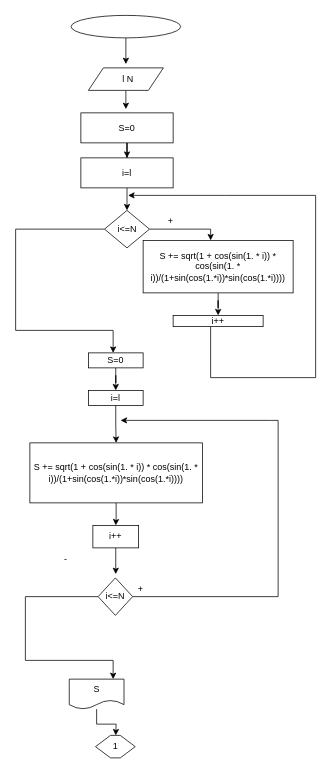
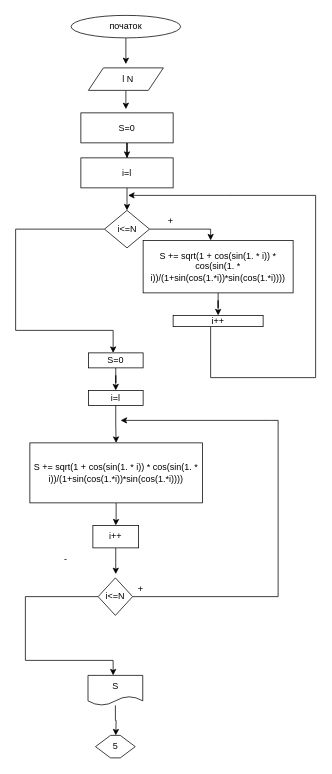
  <mxCell id="0" />
  <mxCell id="1" parent="0" />
  <mxCell id="2" style="edgeStyle=orthogonalEdgeStyle;rounded=0;orthogonalLoop=1;jettySize=auto;html=1;" edge="1" parent="1" source="3"><mxGeometry relative="1" as="geometry"><mxPoint x="167" y="85" as="targetPoint" /></mxGeometry></mxCell>
  <mxCell id="3" value="" style="ellipse;whiteSpace=wrap;html=1;" vertex="1" parent="1"><mxGeometry x="94" y="20" width="146" height="30" as="geometry" /></mxCell>
+ <mxCell id="4" value="початок" style="text;html=1;strokeColor=none;fillColor=none;align=center;verticalAlign=middle;whiteSpace=wrap;rounded=0;" vertex="1" parent="1"><mxGeometry x="137" y="20" width="60" height="30" as="geometry" /></mxCell>
  <mxCell id="5" style="edgeStyle=orthogonalEdgeStyle;rounded=0;orthogonalLoop=1;jettySize=auto;html=1;" edge="1" parent="1" source="6"><mxGeometry relative="1" as="geometry"><mxPoint x="167" y="145" as="targetPoint" /></mxGeometry></mxCell>
  <mxCell id="6" value="" style="shape=parallelogram;perimeter=parallelogramPerimeter;whiteSpace=wrap;html=1;fixedSize=1;" vertex="1" parent="1"><mxGeometry x="117" y="90" width="100" height="30" as="geometry" /></mxCell>
  <mxCell id="7" value="l N" style="text;html=1;strokeColor=none;fillColor=none;align=center;verticalAlign=middle;whiteSpace=wrap;rounded=0;" vertex="1" parent="1"><mxGeometry x="140" y="90" width="60" height="30" as="geometry" /></mxCell>
  <mxCell id="8" style="edgeStyle=orthogonalEdgeStyle;rounded=0;orthogonalLoop=1;jettySize=auto;html=1;" edge="1" parent="1" source="9" target="11"><mxGeometry relative="1" as="geometry" /></mxCell>
  <mxCell id="9" value="S=0" style="rounded=0;whiteSpace=wrap;html=1;" vertex="1" parent="1"><mxGeometry x="107" y="150" width="123" height="40" as="geometry" /></mxCell>
  <mxCell id="10" style="edgeStyle=orthogonalEdgeStyle;rounded=0;orthogonalLoop=1;jettySize=auto;html=1;" edge="1" parent="1" source="11"><mxGeometry relative="1" as="geometry"><mxPoint x="168.5" y="280" as="targetPoint" /></mxGeometry></mxCell>
  <mxCell id="11" value="i=l" style="rounded=0;whiteSpace=wrap;html=1;" vertex="1" parent="1"><mxGeometry x="107" y="210" width="123" height="40" as="geometry" /></mxCell>
  <mxCell id="12" style="edgeStyle=orthogonalEdgeStyle;rounded=0;orthogonalLoop=1;jettySize=auto;html=1;" edge="1" parent="1" source="14" target="16"><mxGeometry relative="1" as="geometry"><mxPoint x="280" y="350" as="targetPoint" /><Array as="points"><mxPoint x="280" y="305" /></Array></mxGeometry></mxCell>
  <mxCell id="13" style="edgeStyle=orthogonalEdgeStyle;rounded=0;orthogonalLoop=1;jettySize=auto;html=1;" edge="1" parent="1" source="14" target="21"><mxGeometry relative="1" as="geometry"><mxPoint x="150" y="470" as="targetPoint" /><Array as="points"><mxPoint x="20" y="305" /><mxPoint x="20" y="440" /><mxPoint x="150" y="440" /></Array></mxGeometry></mxCell>
  <mxCell id="14" value="i&amp;lt;=N" style="rhombus;whiteSpace=wrap;html=1;" vertex="1" parent="1"><mxGeometry x="138.5" y="280" width="60" height="50" as="geometry" /></mxCell>
  <mxCell id="15" style="edgeStyle=orthogonalEdgeStyle;rounded=0;orthogonalLoop=1;jettySize=auto;html=1;" edge="1" parent="1" source="16" target="18"><mxGeometry relative="1" as="geometry" /></mxCell>
  <mxCell id="16" value="S += sqrt(1 + cos(sin(1. * i)) * cos(sin(1. * i))/(1+sin(cos(1.*i))*sin(cos(1.*i))))" style="rounded=0;whiteSpace=wrap;html=1;" vertex="1" parent="1"><mxGeometry x="190" y="320" width="200" height="70" as="geometry" /></mxCell>
  <mxCell id="17" style="edgeStyle=orthogonalEdgeStyle;rounded=0;orthogonalLoop=1;jettySize=auto;html=1;" edge="1" parent="1" source="18"><mxGeometry relative="1" as="geometry"><mxPoint x="170" y="260" as="targetPoint" /><Array as="points"><mxPoint x="280" y="503" /><mxPoint x="420" y="503" /><mxPoint x="420" y="260" /><mxPoint x="300" y="260" /></Array></mxGeometry></mxCell>
  <mxCell id="18" value="i++" style="rounded=0;whiteSpace=wrap;html=1;" vertex="1" parent="1"><mxGeometry x="230" y="420" width="120" height="15" as="geometry" /></mxCell>
  <mxCell id="19" value="+" style="text;html=1;strokeColor=none;fillColor=none;align=center;verticalAlign=middle;whiteSpace=wrap;rounded=0;" vertex="1" parent="1"><mxGeometry x="197" y="280" width="60" height="30" as="geometry" /></mxCell>
  <mxCell id="20" style="edgeStyle=orthogonalEdgeStyle;rounded=0;orthogonalLoop=1;jettySize=auto;html=1;" edge="1" parent="1" source="21" target="23"><mxGeometry relative="1" as="geometry" /></mxCell>
  <mxCell id="21" value="S=0" style="rounded=0;whiteSpace=wrap;html=1;" vertex="1" parent="1"><mxGeometry x="117" y="470" width="73" height="20" as="geometry" /></mxCell>
  <mxCell id="22" style="edgeStyle=orthogonalEdgeStyle;rounded=0;orthogonalLoop=1;jettySize=auto;html=1;" edge="1" parent="1" source="23" target="25"><mxGeometry relative="1" as="geometry" /></mxCell>
  <mxCell id="23" value="i=l" style="rounded=0;whiteSpace=wrap;html=1;" vertex="1" parent="1"><mxGeometry x="117" y="520" width="73" height="20" as="geometry" /></mxCell>
  <mxCell id="24" style="edgeStyle=orthogonalEdgeStyle;rounded=0;orthogonalLoop=1;jettySize=auto;html=1;" edge="1" parent="1" source="25" target="27"><mxGeometry relative="1" as="geometry" /></mxCell>
  <mxCell id="25" value="S += sqrt(1 + cos(sin(1. * i)) * cos(sin(1. * i))/(1+sin(cos(1.*i))*sin(cos(1.*i))))" style="rounded=0;whiteSpace=wrap;html=1;" vertex="1" parent="1"><mxGeometry x="39" y="590" width="230" height="80" as="geometry" /></mxCell>
  <mxCell id="26" style="edgeStyle=orthogonalEdgeStyle;rounded=0;orthogonalLoop=1;jettySize=auto;html=1;" edge="1" parent="1" source="27"><mxGeometry relative="1" as="geometry"><mxPoint x="153.524" y="765" as="targetPoint" /></mxGeometry></mxCell>
  <mxCell id="27" value="i++" style="rounded=0;whiteSpace=wrap;html=1;" vertex="1" parent="1"><mxGeometry x="123" y="700" width="61" height="30" as="geometry" /></mxCell>
  <mxCell id="28" style="edgeStyle=orthogonalEdgeStyle;rounded=0;orthogonalLoop=1;jettySize=auto;html=1;" edge="1" parent="1" source="30"><mxGeometry relative="1" as="geometry"><mxPoint x="160" y="560" as="targetPoint" /><Array as="points"><mxPoint x="370" y="795" /><mxPoint x="370" y="560" /><mxPoint x="360" y="560" /></Array></mxGeometry></mxCell>
  <mxCell id="29" style="edgeStyle=orthogonalEdgeStyle;rounded=0;orthogonalLoop=1;jettySize=auto;html=1;" edge="1" parent="1" source="30" target="34"><mxGeometry relative="1" as="geometry"><mxPoint x="150" y="910" as="targetPoint" /><Array as="points"><mxPoint x="33" y="795" /><mxPoint x="33" y="880" /><mxPoint x="150" y="880" /></Array></mxGeometry></mxCell>
  <mxCell id="30" value="i&amp;lt;=N" style="rhombus;whiteSpace=wrap;html=1;" vertex="1" parent="1"><mxGeometry x="130" y="770" width="46" height="50" as="geometry" /></mxCell>
  <mxCell id="31" value="+" style="text;html=1;strokeColor=none;fillColor=none;align=center;verticalAlign=middle;whiteSpace=wrap;rounded=0;" vertex="1" parent="1"><mxGeometry x="157" y="770" width="60" height="30" as="geometry" /></mxCell>
  <mxCell id="32" value="-" style="text;html=1;strokeColor=none;fillColor=none;align=center;verticalAlign=middle;whiteSpace=wrap;rounded=0;" vertex="1" parent="1"><mxGeometry x="57" y="730" width="60" height="30" as="geometry" /></mxCell>
  <mxCell id="33" style="edgeStyle=orthogonalEdgeStyle;rounded=0;orthogonalLoop=1;jettySize=auto;html=1;" edge="1" parent="1" source="34"><mxGeometry relative="1" as="geometry"><mxPoint x="153.524" y="980" as="targetPoint" /></mxGeometry></mxCell>
- <mxCell id="34" value="S" style="shape=document;whiteSpace=wrap;html=1;boundedLbl=1;" vertex="1" parent="1"><mxGeometry x="91.5" y="905" width="73" height="40" as="geometry" /></mxCell>
- <mxCell id="35" value="1" style="shape=hexagon;perimeter=hexagonPerimeter2;whiteSpace=wrap;html=1;fixedSize=1;" vertex="1" parent="1"><mxGeometry x="126.5" y="980" width="53" height="30" as="geometry" /></mxCell>
+ <mxCell id="34" value="S" style="shape=document;whiteSpace=wrap;html=1;boundedLbl=1;" vertex="1" parent="1"><mxGeometry x="116.5" y="900" width="73" height="40" as="geometry" /></mxCell>
+ <mxCell id="35" value="5" style="shape=hexagon;perimeter=hexagonPerimeter2;whiteSpace=wrap;html=1;fixedSize=1;" vertex="1" parent="1"><mxGeometry x="126.5" y="980" width="53" height="30" as="geometry" /></mxCell>
